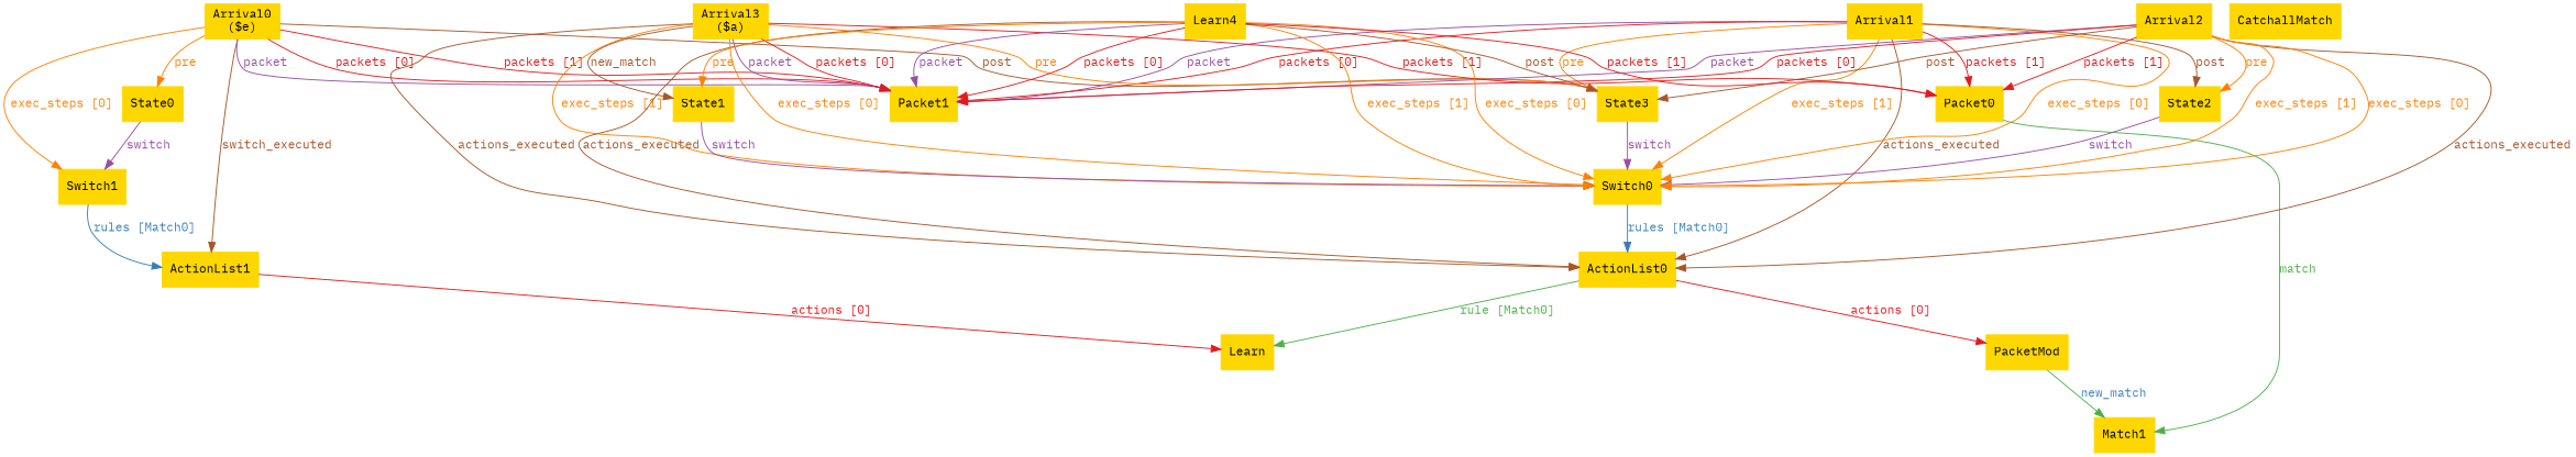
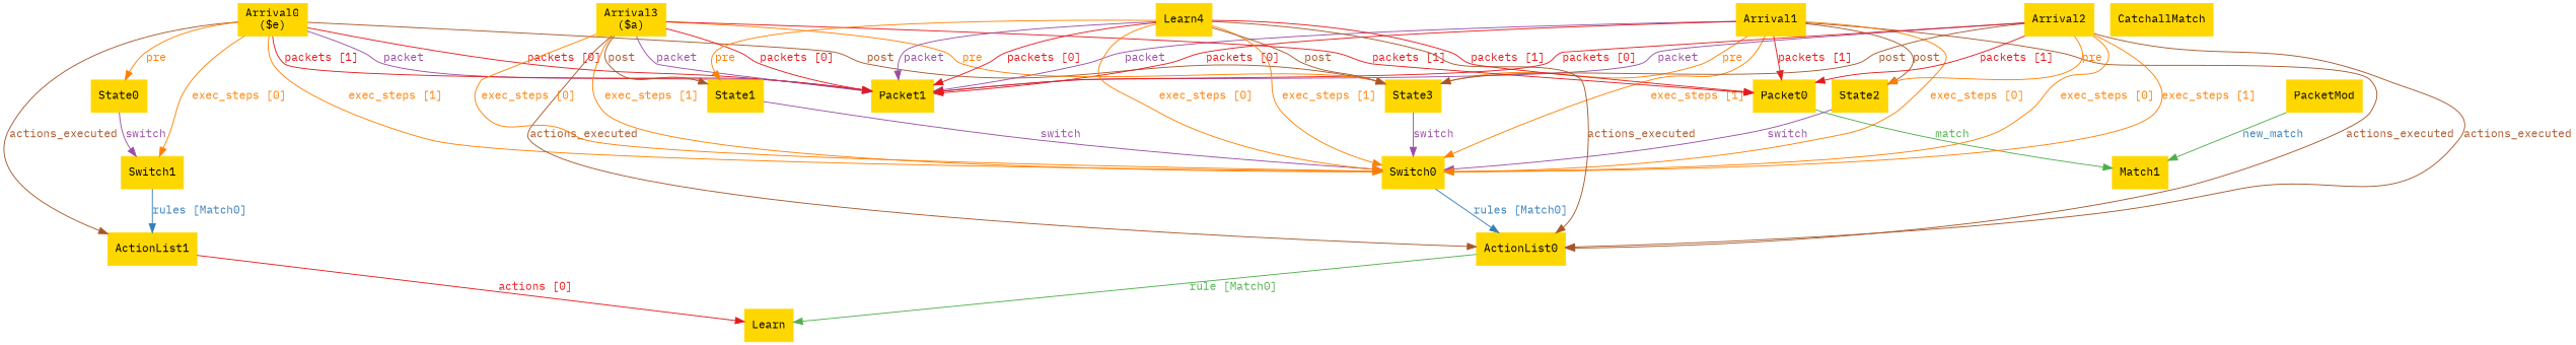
  digraph {
    fontname="IBM Plex Mono"
    fontsize=12
    rankdir=TB
    node [color="#ffd700" fontcolor="#000000" fontname="IBM Plex Mono" fontsize=12 shape=box style="filled, solid"]
    edge [color="#ff7f00" dir=forward fontcolor="#ff7f00" fontname="IBM Plex Mono" fontsize=12 style=solid weight=1]
    n1 [label=ActionList0 uuid=ActionList0]
    n2 [label=PacketMod uuid=PacketMod]
    n3 [label=Learn uuid=Learn]
    n4 [label=Match1 uuid=Match1]
    n5 [label=ActionList1 uuid=ActionList1]
    n6 [label="Arrival0\n($e)" uuid=Arrival0]
    n7 [label=Switch1 uuid=Switch1]
    n8 [label=Switch0 uuid=Switch0]
    n9 [label=Packet1 uuid=Packet1]
    n10 [label=State3 uuid=State3]
    n11 [label=State0 uuid=State0]
    n12 [label=Arrival1 uuid=Arrival1]
    n13 [label=Packet0 uuid=Packet0]
    n14 [label=State2 uuid=State2]
    n15 [label=Arrival2 uuid=Arrival2]
    n16 [label="Arrival3\n($a)" uuid=Arrival3]
    n17 [label=State1 uuid=State1]
    n18 [label=Learn4 uuid=Arrival4]
    n19 [label=CatchallMatch uuid=CatchallMatch]
-   n1 -> n2 [color="#e41a1c" fontcolor="#e41a1c" label="actions [0]" uuid="<ActionList0, 0, PacketMod>"]
    n1 -> n3 [color="#4daf4a" fontcolor="#4daf4a" label="rule [Match0]" uuid="<Learn, Match0, ActionList0>"]
    n2 -> n4 [color="#4daf4a" fontcolor="#377eb8" label=new_match uuid="<PacketMod, Match1>"]
    n5 -> n3 [color="#e41a1c" fontcolor="#e41a1c" label="actions [0]" uuid="<ActionList1, 0, Learn>"]
-   n6 -> n5 [color="#a65628" fontcolor="#a65628" label=switch_executed uuid="<Arrival0, ActionList1>"]
+   n6 -> n5 [color="#a65628" fontcolor="#a65628" label=actions_executed uuid="<Arrival0, ActionList1>"]
    n6 -> n7 [label="exec_steps [0]" uuid="<Arrival0, 0, Switch1>"]
+   n6 -> n8 [label="exec_steps [1]" uuid="<Arrival0, 1, Switch0>"]
    n6 -> n9 [color="#984ea3" fontcolor="#984ea3" label=packet uuid="<Arrival0, Packet1>"]
    n6 -> n9 [color="#e41a1c" fontcolor="#e41a1c" label="packets [0]" uuid="<Arrival0, 0, Packet1>"]
    n6 -> n9 [color="#e41a1c" fontcolor="#e41a1c" label="packets [1]" uuid="<Arrival0, 1, Packet1>"]
    n6 -> n10 [color="#a65628" fontcolor="#a65628" label=post uuid="<Arrival0, State3>"]
    n6 -> n11 [label=pre uuid="<Arrival0, State0>"]
    n7 -> n5 [color="#377eb8" fontcolor="#377eb8" label="rules [Match0]" uuid="<Switch1, Match0, ActionList1>"]
    n8 -> n1 [color="#377eb8" fontcolor="#377eb8" label="rules [Match0]" uuid="<Switch0, Match0, ActionList0>"]
    n10 -> n8 [color="#984ea3" fontcolor="#984ea3" label=switch uuid="<State3, Switch0>"]
    n11 -> n7 [color="#984ea3" fontcolor="#984ea3" label=switch uuid="<State0, Switch1>"]
    n12 -> n1 [color="#a65628" fontcolor="#a65628" label=actions_executed uuid="<Arrival1, ActionList0>"]
    n12 -> n8 [label="exec_steps [0]" uuid="<Arrival1, 0, Switch0>"]
    n12 -> n8 [label="exec_steps [1]" uuid="<Arrival1, 1, Switch0>"]
    n12 -> n9 [color="#984ea3" fontcolor="#984ea3" label=packet uuid="<Arrival1, Packet1>"]
    n12 -> n9 [color="#e41a1c" fontcolor="#e41a1c" label="packets [0]" uuid="<Arrival1, 0, Packet1>"]
    n12 -> n10 [label=pre uuid="<Arrival1, State3>"]
    n12 -> n13 [color="#e41a1c" fontcolor="#e41a1c" label="packets [1]" uuid="<Arrival1, 1, Packet0>"]
    n12 -> n14 [color="#a65628" fontcolor="#a65628" label=post uuid="<Arrival1, State2>"]
    n13 -> n4 [color="#4daf4a" fontcolor="#4daf4a" label=match uuid="<Packet0, Match1>"]
    n14 -> n8 [color="#984ea3" fontcolor="#984ea3" label=switch uuid="<State2, Switch0>"]
    n15 -> n1 [color="#a65628" fontcolor="#a65628" label=actions_executed uuid="<Arrival2, ActionList0>"]
    n15 -> n8 [label="exec_steps [0]" uuid="<Arrival2, 0, Switch0>"]
    n15 -> n8 [label="exec_steps [1]" uuid="<Arrival2, 1, Switch0>"]
    n15 -> n9 [color="#984ea3" fontcolor="#984ea3" label=packet uuid="<Arrival2, Packet1>"]
    n15 -> n9 [color="#e41a1c" fontcolor="#e41a1c" label="packets [0]" uuid="<Arrival2, 0, Packet1>"]
    n15 -> n10 [color="#a65628" fontcolor="#a65628" label=post uuid="<Arrival2, State3>"]
    n15 -> n13 [color="#e41a1c" fontcolor="#e41a1c" label="packets [1]" uuid="<Arrival2, 1, Packet0>"]
    n15 -> n14 [label=pre uuid="<Arrival2, State2>"]
    n16 -> n1 [color="#a65628" fontcolor="#a65628" label=actions_executed uuid="<Arrival3, ActionList0>"]
    n16 -> n8 [label="exec_steps [0]" uuid="<Arrival3, 0, Switch0>"]
    n16 -> n8 [label="exec_steps [1]" uuid="<Arrival3, 1, Switch0>"]
    n16 -> n9 [color="#984ea3" fontcolor="#984ea3" label=packet uuid="<Arrival3, Packet1>"]
    n16 -> n9 [color="#e41a1c" fontcolor="#e41a1c" label="packets [0]" uuid="<Arrival3, 0, Packet1>"]
    n16 -> n10 [label=pre uuid="<Arrival3, State3>"]
    n16 -> n13 [color="#e41a1c" fontcolor="#e41a1c" label="packets [1]" uuid="<Arrival3, 1, Packet0>"]
-   n16 -> n17 [color="#a65628" fontcolor="#a65628" label=new_match uuid="<Arrival3, State1>"]
+   n16 -> n17 [color="#a65628" fontcolor="#a65628" label=post uuid="<Arrival3, State1>"]
    n17 -> n8 [color="#984ea3" fontcolor="#984ea3" label=switch uuid="<State1, Switch0>"]
    n18 -> n1 [color="#a65628" fontcolor="#a65628" label=actions_executed uuid="<Arrival4, ActionList0>"]
    n18 -> n8 [label="exec_steps [0]" uuid="<Arrival4, 0, Switch0>"]
    n18 -> n8 [label="exec_steps [1]" uuid="<Arrival4, 1, Switch0>"]
    n18 -> n9 [color="#984ea3" fontcolor="#984ea3" label=packet uuid="<Arrival4, Packet1>"]
    n18 -> n9 [color="#e41a1c" fontcolor="#e41a1c" label="packets [0]" uuid="<Arrival4, 0, Packet1>"]
    n18 -> n10 [color="#a65628" fontcolor="#a65628" label=post uuid="<Arrival4, State3>"]
    n18 -> n13 [color="#e41a1c" fontcolor="#e41a1c" label="packets [1]" uuid="<Arrival4, 1, Packet0>"]
    n18 -> n17 [label=pre uuid="<Arrival4, State1>"]
  }
